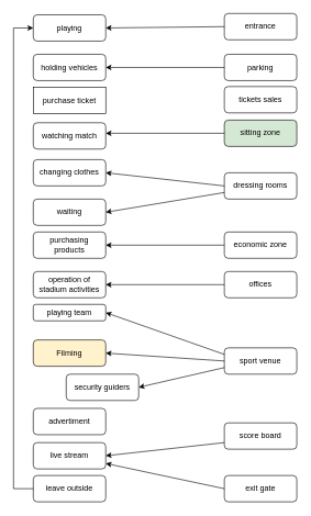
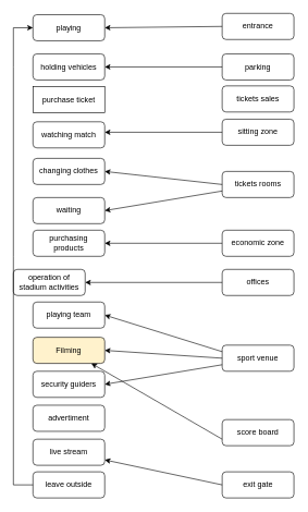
  <mxCell id="0" />
  <mxCell id="1" parent="0" />
  <mxCell id="2" value="playing" style="rounded=1;whiteSpace=wrap;html=1;" vertex="1" parent="1"><mxGeometry x="50" y="22" width="110" height="40" as="geometry" /></mxCell>
  <mxCell id="3" value="waiting" style="rounded=1;whiteSpace=wrap;html=1;" vertex="1" parent="1"><mxGeometry x="50" y="302" width="110" height="40" as="geometry" /></mxCell>
  <mxCell id="4" value="changing clothes" style="rounded=1;whiteSpace=wrap;html=1;" vertex="1" parent="1"><mxGeometry x="50" y="242" width="110" height="40" as="geometry" /></mxCell>
  <mxCell id="5" value="watching match" style="rounded=1;whiteSpace=wrap;html=1;" vertex="1" parent="1"><mxGeometry x="50" y="186" width="110" height="40" as="geometry" /></mxCell>
  <mxCell id="6" value="purchase ticket" style="whiteSpace=wrap;html=1;rounded=0;" vertex="1" parent="1"><mxGeometry x="50" y="132" width="110" height="40" as="geometry" /></mxCell>
  <mxCell id="7" value="holding vehicles" style="rounded=1;whiteSpace=wrap;html=1;" vertex="1" parent="1"><mxGeometry x="50" y="82" width="110" height="40" as="geometry" /></mxCell>
  <mxCell id="8" value="purchasing products" style="rounded=1;whiteSpace=wrap;html=1;" vertex="1" parent="1"><mxGeometry x="50" y="352" width="110" height="40" as="geometry" /></mxCell>
- <mxCell id="9" value="operation of stadium activities" style="rounded=1;whiteSpace=wrap;html=1;" vertex="1" parent="1"><mxGeometry x="50" y="412" width="110" height="40" as="geometry" /></mxCell>
- <mxCell id="10" value="playing team" style="rounded=1;whiteSpace=wrap;html=1;" vertex="1" parent="1"><mxGeometry x="50" y="462" width="110" height="25" as="geometry" /></mxCell>
+ <mxCell id="9" value="operation of stadium activities" style="rounded=1;whiteSpace=wrap;html=1;" vertex="1" parent="1"><mxGeometry x="20" y="412" width="110" height="40" as="geometry" /></mxCell>
+ <mxCell id="10" value="playing team" style="rounded=1;whiteSpace=wrap;html=1;" vertex="1" parent="1"><mxGeometry x="50" y="462" width="110" height="40" as="geometry" /></mxCell>
  <mxCell id="11" value="Filming" style="rounded=1;whiteSpace=wrap;html=1;fillColor=#fff2cc;" vertex="1" parent="1"><mxGeometry x="50" y="516" width="110" height="40" as="geometry" /></mxCell>
- <mxCell id="12" value="security guiders" style="rounded=1;whiteSpace=wrap;html=1;" vertex="1" parent="1"><mxGeometry x="100" y="568" width="110" height="40" as="geometry" /></mxCell>
+ <mxCell id="12" value="security guiders" style="rounded=1;whiteSpace=wrap;html=1;" vertex="1" parent="1"><mxGeometry x="50" y="568" width="110" height="40" as="geometry" /></mxCell>
  <mxCell id="13" value="advertiment" style="rounded=1;whiteSpace=wrap;html=1;" vertex="1" parent="1"><mxGeometry x="50" y="620" width="110" height="40" as="geometry" /></mxCell>
  <mxCell id="14" value="live stream" style="rounded=1;whiteSpace=wrap;html=1;" vertex="1" parent="1"><mxGeometry x="50" y="672" width="110" height="40" as="geometry" /></mxCell>
  <mxCell id="15" value="leave outside" style="rounded=1;whiteSpace=wrap;html=1;" vertex="1" parent="1"><mxGeometry x="50" y="722" width="110" height="40" as="geometry" /></mxCell>
  <mxCell id="16" value="entrance" style="rounded=1;whiteSpace=wrap;html=1;" vertex="1" parent="1"><mxGeometry x="340" y="20" width="110" height="40" as="geometry" /></mxCell>
- <mxCell id="17" value="dressing rooms" style="rounded=1;whiteSpace=wrap;html=1;" vertex="1" parent="1"><mxGeometry x="340" y="262" width="110" height="40" as="geometry" /></mxCell>
- <mxCell id="18" value="sitting zone" style="rounded=1;whiteSpace=wrap;html=1;fillColor=#d5e8d4;" vertex="1" parent="1"><mxGeometry x="340" y="182" width="110" height="40" as="geometry" /></mxCell>
+ <mxCell id="17" value="tickets rooms" style="rounded=1;whiteSpace=wrap;html=1;" vertex="1" parent="1"><mxGeometry x="340" y="262" width="110" height="40" as="geometry" /></mxCell>
+ <mxCell id="18" value="sitting zone" style="rounded=1;whiteSpace=wrap;html=1;" vertex="1" parent="1"><mxGeometry x="340" y="182" width="110" height="40" as="geometry" /></mxCell>
  <mxCell id="19" value="tickets sales" style="rounded=1;whiteSpace=wrap;html=1;" vertex="1" parent="1"><mxGeometry x="340" y="131" width="110" height="40" as="geometry" /></mxCell>
  <mxCell id="20" value="parking" style="rounded=1;whiteSpace=wrap;html=1;" vertex="1" parent="1"><mxGeometry x="340" y="82" width="110" height="40" as="geometry" /></mxCell>
  <mxCell id="21" value="score board" style="rounded=1;whiteSpace=wrap;html=1;" vertex="1" parent="1"><mxGeometry x="340" y="642" width="110" height="40" as="geometry" /></mxCell>
  <mxCell id="22" value="sport venue" style="rounded=1;whiteSpace=wrap;html=1;" vertex="1" parent="1"><mxGeometry x="340" y="528" width="110" height="40" as="geometry" /></mxCell>
  <mxCell id="23" value="offices" style="rounded=1;whiteSpace=wrap;html=1;" vertex="1" parent="1"><mxGeometry x="340" y="412" width="110" height="40" as="geometry" /></mxCell>
  <mxCell id="24" value="economic zone" style="rounded=1;whiteSpace=wrap;html=1;" vertex="1" parent="1"><mxGeometry x="340" y="352" width="110" height="40" as="geometry" /></mxCell>
  <mxCell id="25" value="exit gate" style="rounded=1;whiteSpace=wrap;html=1;" vertex="1" parent="1"><mxGeometry x="340" y="722" width="110" height="40" as="geometry" /></mxCell>
  <mxCell id="26" value="" style="endArrow=classic;html=1;rounded=0;exitX=0;exitY=0.5;exitDx=0;exitDy=0;" edge="1" parent="1" source="25" target="14"><mxGeometry width="50" height="50" relative="1" as="geometry"><mxPoint x="390" y="632" as="sourcePoint" /><mxPoint x="440" y="582" as="targetPoint" /></mxGeometry></mxCell>
- <mxCell id="27" value="" style="endArrow=classic;html=1;rounded=0;exitX=0;exitY=0.75;exitDx=0;exitDy=0;entryX=1;entryY=0.5;entryDx=0;entryDy=0;" edge="1" parent="1" source="21" target="14"><mxGeometry width="50" height="50" relative="1" as="geometry"><mxPoint x="340" y="662" as="sourcePoint" /><mxPoint x="390" y="612" as="targetPoint" /></mxGeometry></mxCell>
+ <mxCell id="27" value="" style="endArrow=classic;html=1;rounded=0;exitX=0;exitY=0.75;exitDx=0;exitDy=0;" edge="1" parent="1" source="21" target="11"><mxGeometry width="50" height="50" relative="1" as="geometry"><mxPoint x="340" y="662" as="sourcePoint" /><mxPoint x="390" y="612" as="targetPoint" /></mxGeometry></mxCell>
  <mxCell id="28" value="" style="endArrow=classic;html=1;rounded=0;exitX=0;exitY=0.75;exitDx=0;exitDy=0;entryX=1;entryY=0.5;entryDx=0;entryDy=0;" edge="1" parent="1" source="22" target="12"><mxGeometry width="50" height="50" relative="1" as="geometry"><mxPoint x="280" y="552" as="sourcePoint" /><mxPoint x="330" y="502" as="targetPoint" /></mxGeometry></mxCell>
  <mxCell id="29" value="" style="endArrow=classic;html=1;rounded=0;exitX=0;exitY=0.5;exitDx=0;exitDy=0;entryX=1;entryY=0.5;entryDx=0;entryDy=0;" edge="1" parent="1" source="22" target="11"><mxGeometry width="50" height="50" relative="1" as="geometry"><mxPoint x="200" y="532" as="sourcePoint" /><mxPoint x="250" y="482" as="targetPoint" /></mxGeometry></mxCell>
  <mxCell id="30" value="" style="endArrow=classic;html=1;rounded=0;exitX=0;exitY=0.25;exitDx=0;exitDy=0;entryX=1;entryY=0.5;entryDx=0;entryDy=0;" edge="1" parent="1" source="22" target="10"><mxGeometry width="50" height="50" relative="1" as="geometry"><mxPoint x="250" y="512" as="sourcePoint" /><mxPoint x="300" y="462" as="targetPoint" /></mxGeometry></mxCell>
  <mxCell id="31" value="" style="endArrow=classic;html=1;rounded=0;exitX=0;exitY=0.5;exitDx=0;exitDy=0;entryX=1;entryY=0.5;entryDx=0;entryDy=0;" edge="1" parent="1" source="23" target="9"><mxGeometry width="50" height="50" relative="1" as="geometry"><mxPoint x="300" y="442" as="sourcePoint" /><mxPoint x="350" y="392" as="targetPoint" /></mxGeometry></mxCell>
  <mxCell id="32" value="" style="endArrow=classic;html=1;rounded=0;exitX=0;exitY=0.5;exitDx=0;exitDy=0;entryX=1;entryY=0.5;entryDx=0;entryDy=0;" edge="1" parent="1" source="24" target="8"><mxGeometry width="50" height="50" relative="1" as="geometry"><mxPoint x="290" y="352" as="sourcePoint" /><mxPoint x="340" y="302" as="targetPoint" /></mxGeometry></mxCell>
  <mxCell id="33" value="" style="endArrow=classic;html=1;rounded=0;exitX=0;exitY=0.75;exitDx=0;exitDy=0;entryX=1;entryY=0.5;entryDx=0;entryDy=0;" edge="1" parent="1" source="17" target="3"><mxGeometry width="50" height="50" relative="1" as="geometry"><mxPoint x="240" y="282" as="sourcePoint" /><mxPoint x="290" y="232" as="targetPoint" /></mxGeometry></mxCell>
  <mxCell id="34" value="" style="endArrow=classic;html=1;rounded=0;exitX=0;exitY=0.5;exitDx=0;exitDy=0;entryX=1;entryY=0.5;entryDx=0;entryDy=0;" edge="1" parent="1" source="17" target="4"><mxGeometry width="50" height="50" relative="1" as="geometry"><mxPoint x="240" y="262" as="sourcePoint" /><mxPoint x="290" y="212" as="targetPoint" /></mxGeometry></mxCell>
  <mxCell id="35" value="" style="endArrow=classic;html=1;rounded=0;exitX=0;exitY=0.5;exitDx=0;exitDy=0;entryX=1;entryY=0.5;entryDx=0;entryDy=0;" edge="1" parent="1" source="16" target="2"><mxGeometry width="50" height="50" relative="1" as="geometry"><mxPoint x="210" y="22" as="sourcePoint" /><mxPoint x="260" as="targetPoint" y="-28" /></mxGeometry></mxCell>
  <mxCell id="36" value="" style="endArrow=classic;html=1;rounded=0;exitX=0;exitY=0.5;exitDx=0;exitDy=0;entryX=1;entryY=0.5;entryDx=0;entryDy=0;" edge="1" parent="1" source="20" target="7"><mxGeometry width="50" height="50" relative="1" as="geometry"><mxPoint x="210" y="102" as="sourcePoint" /><mxPoint x="260" y="52" as="targetPoint" /></mxGeometry></mxCell>
  <mxCell id="37" value="" style="endArrow=classic;html=1;rounded=0;exitX=0;exitY=0.5;exitDx=0;exitDy=0;" edge="1" parent="1" source="18"><mxGeometry width="50" height="50" relative="1" as="geometry"><mxPoint x="230" y="232" as="sourcePoint" /><mxPoint x="160" y="202" as="targetPoint" /></mxGeometry></mxCell>
  <mxCell id="38" value="" style="endArrow=none;html=1;rounded=0;" edge="1" parent="1"><mxGeometry width="50" height="50" relative="1" as="geometry"><mxPoint x="20" y="742" as="sourcePoint" /><mxPoint x="50" y="742" as="targetPoint" /></mxGeometry></mxCell>
  <mxCell id="39" value="" style="endArrow=none;html=1;rounded=0;" edge="1" parent="1"><mxGeometry width="50" height="50" relative="1" as="geometry"><mxPoint x="20" y="742" as="sourcePoint" /><mxPoint x="20" y="392" as="targetPoint" /></mxGeometry></mxCell>
  <mxCell id="40" value="" style="endArrow=none;html=1;rounded=0;" edge="1" parent="1"><mxGeometry width="50" height="50" relative="1" as="geometry"><mxPoint x="20" y="392" as="sourcePoint" /><mxPoint x="20" y="102" as="targetPoint" /></mxGeometry></mxCell>
  <mxCell id="41" value="" style="endArrow=none;html=1;rounded=0;" edge="1" parent="1"><mxGeometry width="50" height="50" relative="1" as="geometry"><mxPoint x="20" y="102" as="sourcePoint" /><mxPoint x="20" y="42" as="targetPoint" /></mxGeometry></mxCell>
  <mxCell id="42" value="" style="endArrow=classic;html=1;rounded=0;entryX=0;entryY=0.5;entryDx=0;entryDy=0;" edge="1" parent="1" target="2"><mxGeometry width="50" height="50" relative="1" as="geometry"><mxPoint x="20" y="42" as="sourcePoint" /><mxPoint x="-40" y="2" as="targetPoint" /></mxGeometry></mxCell>
